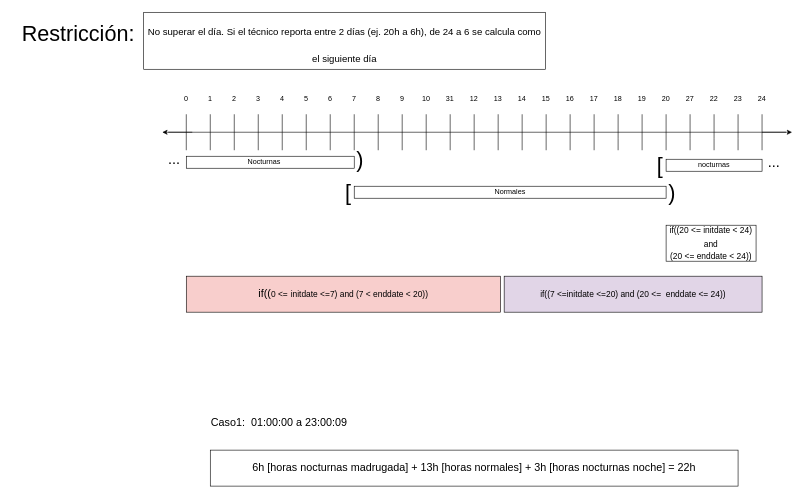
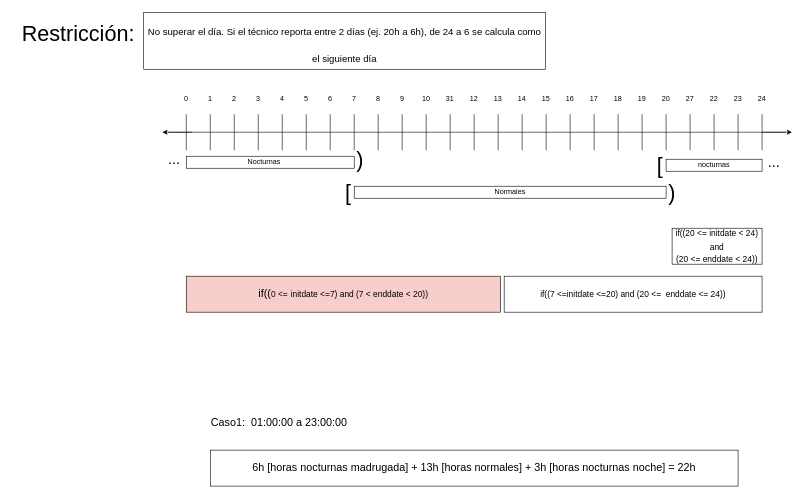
  <mxCell id="0" />
  <mxCell id="1" parent="0" />
  <mxCell id="2" value="" style="endArrow=none;html=1;rounded=0;" parent="1" edge="1"><mxGeometry width="50" height="50" relative="1" as="geometry"><mxPoint x="280" y="220" as="sourcePoint" /><mxPoint x="1310" y="220" as="targetPoint" /></mxGeometry></mxCell>
  <mxCell id="3" value="" style="endArrow=none;html=1;rounded=0;" parent="1" edge="1"><mxGeometry width="50" height="50" relative="1" as="geometry"><mxPoint x="310" y="250" as="sourcePoint" /><mxPoint x="310" y="190" as="targetPoint" /></mxGeometry></mxCell>
  <mxCell id="4" value="" style="endArrow=none;html=1;rounded=0;" parent="1" edge="1"><mxGeometry width="50" height="50" relative="1" as="geometry"><mxPoint x="350" y="250" as="sourcePoint" /><mxPoint x="350" y="190" as="targetPoint" /></mxGeometry></mxCell>
  <mxCell id="5" value="" style="endArrow=none;html=1;rounded=0;" parent="1" edge="1"><mxGeometry width="50" height="50" relative="1" as="geometry"><mxPoint x="390" y="250" as="sourcePoint" /><mxPoint x="390" y="190" as="targetPoint" /></mxGeometry></mxCell>
  <mxCell id="6" value="" style="endArrow=none;html=1;rounded=0;" parent="1" edge="1"><mxGeometry width="50" height="50" relative="1" as="geometry"><mxPoint x="430" y="250" as="sourcePoint" /><mxPoint x="430" y="190" as="targetPoint" /></mxGeometry></mxCell>
  <mxCell id="7" value="" style="endArrow=none;html=1;rounded=0;" parent="1" edge="1"><mxGeometry width="50" height="50" relative="1" as="geometry"><mxPoint x="470" y="250" as="sourcePoint" /><mxPoint x="470" y="190" as="targetPoint" /><Array as="points"><mxPoint x="470" y="220" /></Array></mxGeometry></mxCell>
  <mxCell id="8" value="" style="endArrow=none;html=1;rounded=0;" parent="1" edge="1"><mxGeometry width="50" height="50" relative="1" as="geometry"><mxPoint x="510" y="250" as="sourcePoint" /><mxPoint x="510" y="190" as="targetPoint" /></mxGeometry></mxCell>
  <mxCell id="9" value="" style="endArrow=none;html=1;rounded=0;" parent="1" edge="1"><mxGeometry width="50" height="50" relative="1" as="geometry"><mxPoint x="550" y="250" as="sourcePoint" /><mxPoint x="550" y="190" as="targetPoint" /></mxGeometry></mxCell>
  <mxCell id="10" value="" style="endArrow=none;html=1;rounded=0;" parent="1" edge="1"><mxGeometry width="50" height="50" relative="1" as="geometry"><mxPoint x="590" y="250" as="sourcePoint" /><mxPoint x="590" y="190" as="targetPoint" /></mxGeometry></mxCell>
  <mxCell id="11" value="" style="endArrow=none;html=1;rounded=0;" parent="1" edge="1"><mxGeometry width="50" height="50" relative="1" as="geometry"><mxPoint x="1110" y="250" as="sourcePoint" /><mxPoint x="1110" y="190" as="targetPoint" /></mxGeometry></mxCell>
  <mxCell id="12" value="" style="endArrow=none;html=1;rounded=0;" parent="1" edge="1"><mxGeometry width="50" height="50" relative="1" as="geometry"><mxPoint x="1070" y="250" as="sourcePoint" /><mxPoint x="1070" y="190" as="targetPoint" /></mxGeometry></mxCell>
  <mxCell id="13" value="" style="endArrow=none;html=1;rounded=0;" parent="1" edge="1"><mxGeometry width="50" height="50" relative="1" as="geometry"><mxPoint x="1030" y="250" as="sourcePoint" /><mxPoint x="1030" y="190" as="targetPoint" /><Array as="points"><mxPoint x="1030" y="230" /></Array></mxGeometry></mxCell>
  <mxCell id="14" value="" style="endArrow=none;html=1;rounded=0;" parent="1" edge="1"><mxGeometry width="50" height="50" relative="1" as="geometry"><mxPoint x="990" y="250" as="sourcePoint" /><mxPoint x="990" y="190" as="targetPoint" /></mxGeometry></mxCell>
  <mxCell id="15" value="" style="endArrow=none;html=1;rounded=0;" parent="1" edge="1"><mxGeometry width="50" height="50" relative="1" as="geometry"><mxPoint x="950" y="250" as="sourcePoint" /><mxPoint x="950" y="190" as="targetPoint" /></mxGeometry></mxCell>
  <mxCell id="16" value="" style="endArrow=none;html=1;rounded=0;" parent="1" edge="1"><mxGeometry width="50" height="50" relative="1" as="geometry"><mxPoint x="910" y="250" as="sourcePoint" /><mxPoint x="910" y="190" as="targetPoint" /></mxGeometry></mxCell>
  <mxCell id="17" value="" style="endArrow=none;html=1;rounded=0;" parent="1" edge="1"><mxGeometry width="50" height="50" relative="1" as="geometry"><mxPoint x="870" y="250" as="sourcePoint" /><mxPoint x="870" y="190" as="targetPoint" /></mxGeometry></mxCell>
  <mxCell id="18" value="" style="endArrow=none;html=1;rounded=0;" parent="1" edge="1"><mxGeometry width="50" height="50" relative="1" as="geometry"><mxPoint x="830" y="250" as="sourcePoint" /><mxPoint x="830" y="190" as="targetPoint" /><Array as="points"><mxPoint x="830" y="220" /></Array></mxGeometry></mxCell>
  <mxCell id="19" value="" style="endArrow=none;html=1;rounded=0;" parent="1" edge="1"><mxGeometry width="50" height="50" relative="1" as="geometry"><mxPoint x="790" y="250" as="sourcePoint" /><mxPoint x="790" y="190" as="targetPoint" /></mxGeometry></mxCell>
  <mxCell id="20" value="" style="endArrow=none;html=1;rounded=0;" parent="1" edge="1"><mxGeometry width="50" height="50" relative="1" as="geometry"><mxPoint x="750" y="250" as="sourcePoint" /><mxPoint x="750" y="190" as="targetPoint" /></mxGeometry></mxCell>
  <mxCell id="21" value="" style="endArrow=none;html=1;rounded=0;" parent="1" edge="1"><mxGeometry width="50" height="50" relative="1" as="geometry"><mxPoint x="710" y="250" as="sourcePoint" /><mxPoint x="710" y="190" as="targetPoint" /></mxGeometry></mxCell>
  <mxCell id="22" value="" style="endArrow=none;html=1;rounded=0;" parent="1" edge="1"><mxGeometry width="50" height="50" relative="1" as="geometry"><mxPoint x="670" y="250" as="sourcePoint" /><mxPoint x="670" y="190" as="targetPoint" /></mxGeometry></mxCell>
  <mxCell id="23" value="" style="endArrow=none;html=1;rounded=0;" parent="1" edge="1"><mxGeometry width="50" height="50" relative="1" as="geometry"><mxPoint x="630" y="250" as="sourcePoint" /><mxPoint x="630" y="190" as="targetPoint" /></mxGeometry></mxCell>
  <mxCell id="24" value="0" style="text;html=1;strokeColor=none;fillColor=none;align=center;verticalAlign=middle;whiteSpace=wrap;rounded=0;" parent="1" vertex="1"><mxGeometry x="280" y="150" width="60" height="30" as="geometry" /></mxCell>
  <mxCell id="25" value="1" style="text;html=1;strokeColor=none;fillColor=none;align=center;verticalAlign=middle;whiteSpace=wrap;rounded=0;" parent="1" vertex="1"><mxGeometry x="320" y="150" width="60" height="30" as="geometry" /></mxCell>
  <mxCell id="26" value="2" style="text;html=1;strokeColor=none;fillColor=none;align=center;verticalAlign=middle;whiteSpace=wrap;rounded=0;" parent="1" vertex="1"><mxGeometry x="360" y="150" width="60" height="30" as="geometry" /></mxCell>
  <mxCell id="27" value="3" style="text;html=1;strokeColor=none;fillColor=none;align=center;verticalAlign=middle;whiteSpace=wrap;rounded=0;" parent="1" vertex="1"><mxGeometry x="400" y="150" width="60" height="30" as="geometry" /></mxCell>
  <mxCell id="28" value="4" style="text;html=1;strokeColor=none;fillColor=none;align=center;verticalAlign=middle;whiteSpace=wrap;rounded=0;" parent="1" vertex="1"><mxGeometry x="440" y="150" width="60" height="30" as="geometry" /></mxCell>
  <mxCell id="29" value="5" style="text;html=1;strokeColor=none;fillColor=none;align=center;verticalAlign=middle;whiteSpace=wrap;rounded=0;" parent="1" vertex="1"><mxGeometry x="480" y="150" width="60" height="30" as="geometry" /></mxCell>
  <mxCell id="30" value="6" style="text;html=1;strokeColor=none;fillColor=none;align=center;verticalAlign=middle;whiteSpace=wrap;rounded=0;" parent="1" vertex="1"><mxGeometry x="520" y="150" width="60" height="30" as="geometry" /></mxCell>
  <mxCell id="31" value="7" style="text;html=1;strokeColor=none;fillColor=none;align=center;verticalAlign=middle;whiteSpace=wrap;rounded=0;" parent="1" vertex="1"><mxGeometry x="560" y="150" width="60" height="30" as="geometry" /></mxCell>
  <mxCell id="32" value="8" style="text;html=1;strokeColor=none;fillColor=none;align=center;verticalAlign=middle;whiteSpace=wrap;rounded=0;" parent="1" vertex="1"><mxGeometry x="600" y="150" width="60" height="30" as="geometry" /></mxCell>
  <mxCell id="33" value="9" style="text;html=1;strokeColor=none;fillColor=none;align=center;verticalAlign=middle;whiteSpace=wrap;rounded=0;" parent="1" vertex="1"><mxGeometry x="640" y="150" width="60" height="30" as="geometry" /></mxCell>
  <mxCell id="34" value="10" style="text;html=1;strokeColor=none;fillColor=none;align=center;verticalAlign=middle;whiteSpace=wrap;rounded=0;" parent="1" vertex="1"><mxGeometry x="680" y="150" width="60" height="30" as="geometry" /></mxCell>
  <mxCell id="35" value="31" style="text;html=1;strokeColor=none;fillColor=none;align=center;verticalAlign=middle;whiteSpace=wrap;rounded=0;" parent="1" vertex="1"><mxGeometry x="720" y="150" width="60" height="30" as="geometry" /></mxCell>
  <mxCell id="36" value="12" style="text;html=1;strokeColor=none;fillColor=none;align=center;verticalAlign=middle;whiteSpace=wrap;rounded=0;" parent="1" vertex="1"><mxGeometry x="760" y="150" width="60" height="30" as="geometry" /></mxCell>
  <mxCell id="37" value="13" style="text;html=1;strokeColor=none;fillColor=none;align=center;verticalAlign=middle;whiteSpace=wrap;rounded=0;" parent="1" vertex="1"><mxGeometry x="800" y="150" width="60" height="30" as="geometry" /></mxCell>
  <mxCell id="38" value="14" style="text;html=1;strokeColor=none;fillColor=none;align=center;verticalAlign=middle;whiteSpace=wrap;rounded=0;" parent="1" vertex="1"><mxGeometry x="840" y="150" width="60" height="30" as="geometry" /></mxCell>
  <mxCell id="39" value="15" style="text;html=1;strokeColor=none;fillColor=none;align=center;verticalAlign=middle;whiteSpace=wrap;rounded=0;" parent="1" vertex="1"><mxGeometry x="880" y="150" width="60" height="30" as="geometry" /></mxCell>
  <mxCell id="40" value="16" style="text;html=1;strokeColor=none;fillColor=none;align=center;verticalAlign=middle;whiteSpace=wrap;rounded=0;" parent="1" vertex="1"><mxGeometry x="920" y="150" width="60" height="30" as="geometry" /></mxCell>
  <mxCell id="41" value="17" style="text;html=1;strokeColor=none;fillColor=none;align=center;verticalAlign=middle;whiteSpace=wrap;rounded=0;" parent="1" vertex="1"><mxGeometry x="960" y="150" width="60" height="30" as="geometry" /></mxCell>
  <mxCell id="42" value="19" style="text;html=1;strokeColor=none;fillColor=none;align=center;verticalAlign=middle;whiteSpace=wrap;rounded=0;" parent="1" vertex="1"><mxGeometry x="1040" y="150" width="60" height="30" as="geometry" /></mxCell>
  <mxCell id="43" value="18" style="text;html=1;strokeColor=none;fillColor=none;align=center;verticalAlign=middle;whiteSpace=wrap;rounded=0;" parent="1" vertex="1"><mxGeometry x="1000" y="150" width="60" height="30" as="geometry" /></mxCell>
  <mxCell id="44" value="20" style="text;html=1;strokeColor=none;fillColor=none;align=center;verticalAlign=middle;whiteSpace=wrap;rounded=0;" parent="1" vertex="1"><mxGeometry x="1080" y="150" width="60" height="30" as="geometry" /></mxCell>
  <mxCell id="45" value="" style="endArrow=none;html=1;rounded=0;" parent="1" edge="1"><mxGeometry width="50" height="50" relative="1" as="geometry"><mxPoint x="1150" y="250" as="sourcePoint" /><mxPoint x="1150" y="190" as="targetPoint" /><Array as="points"><mxPoint x="1150" y="230" /></Array></mxGeometry></mxCell>
  <mxCell id="46" value="" style="endArrow=none;html=1;rounded=0;" parent="1" edge="1"><mxGeometry width="50" height="50" relative="1" as="geometry"><mxPoint x="1270" y="250" as="sourcePoint" /><mxPoint x="1270" y="190" as="targetPoint" /><Array as="points"><mxPoint x="1270" y="230" /></Array></mxGeometry></mxCell>
  <mxCell id="47" value="" style="endArrow=none;html=1;rounded=0;" parent="1" edge="1"><mxGeometry width="50" height="50" relative="1" as="geometry"><mxPoint x="1190" y="250" as="sourcePoint" /><mxPoint x="1190" y="190" as="targetPoint" /><Array as="points"><mxPoint x="1190" y="230" /></Array></mxGeometry></mxCell>
  <mxCell id="48" value="" style="endArrow=none;html=1;rounded=0;" parent="1" edge="1"><mxGeometry width="50" height="50" relative="1" as="geometry"><mxPoint x="1230" y="250" as="sourcePoint" /><mxPoint x="1230" y="190" as="targetPoint" /><Array as="points"><mxPoint x="1230" y="230" /></Array></mxGeometry></mxCell>
  <mxCell id="49" value="27" style="text;html=1;strokeColor=none;fillColor=none;align=center;verticalAlign=middle;whiteSpace=wrap;rounded=0;" parent="1" vertex="1"><mxGeometry x="1120" y="150" width="60" height="30" as="geometry" /></mxCell>
  <mxCell id="50" value="22" style="text;html=1;strokeColor=none;fillColor=none;align=center;verticalAlign=middle;whiteSpace=wrap;rounded=0;" parent="1" vertex="1"><mxGeometry x="1160" y="150" width="60" height="30" as="geometry" /></mxCell>
  <mxCell id="51" value="23" style="text;html=1;strokeColor=none;fillColor=none;align=center;verticalAlign=middle;whiteSpace=wrap;rounded=0;" parent="1" vertex="1"><mxGeometry x="1200" y="150" width="60" height="30" as="geometry" /></mxCell>
  <mxCell id="52" value="24" style="text;html=1;strokeColor=none;fillColor=none;align=center;verticalAlign=middle;whiteSpace=wrap;rounded=0;" parent="1" vertex="1"><mxGeometry x="1240" y="150" width="60" height="30" as="geometry" /></mxCell>
  <mxCell id="53" value="" style="endArrow=classic;html=1;rounded=0;" parent="1" edge="1"><mxGeometry width="50" height="50" relative="1" as="geometry"><mxPoint x="1270" y="220" as="sourcePoint" /><mxPoint x="1320" y="220" as="targetPoint" /><Array as="points" /></mxGeometry></mxCell>
  <mxCell id="54" value="" style="endArrow=classic;html=1;rounded=0;" parent="1" edge="1"><mxGeometry width="50" height="50" relative="1" as="geometry"><mxPoint x="320" y="220" as="sourcePoint" /><mxPoint y="220" as="targetPoint" x="270" /></mxGeometry></mxCell>
  <mxCell id="55" value="" style="rounded=0;whiteSpace=wrap;html=1;" parent="1" vertex="1"><mxGeometry x="310" y="260" width="280" height="20" as="geometry" /></mxCell>
  <mxCell id="56" value="Nocturnas" style="text;html=1;strokeColor=none;fillColor=none;align=center;verticalAlign=middle;whiteSpace=wrap;rounded=0;" parent="1" vertex="1"><mxGeometry x="410" y="255" width="60" height="30" as="geometry" /></mxCell>
  <mxCell id="57" value="&lt;font style=&quot;font-size: 36px&quot;&gt;)&lt;/font&gt;" style="text;html=1;strokeColor=none;fillColor=none;align=center;verticalAlign=middle;whiteSpace=wrap;rounded=0;" parent="1" vertex="1"><mxGeometry x="570" y="240" width="60" height="50" as="geometry" /></mxCell>
  <mxCell id="58" value="..." style="text;html=1;strokeColor=none;fillColor=none;align=center;verticalAlign=middle;whiteSpace=wrap;rounded=0;fontSize=24;" parent="1" vertex="1"><mxGeometry x="260" y="250" width="60" height="30" as="geometry" /></mxCell>
  <mxCell id="59" value="&lt;font style=&quot;font-size: 36px&quot;&gt;[&lt;/font&gt;" style="text;html=1;strokeColor=none;fillColor=none;align=center;verticalAlign=middle;whiteSpace=wrap;rounded=0;" parent="1" vertex="1"><mxGeometry x="550" y="295" width="60" height="50" as="geometry" /></mxCell>
  <mxCell id="60" value="Normales" style="rounded=0;whiteSpace=wrap;html=1;" parent="1" vertex="1"><mxGeometry x="590" y="310" width="520" height="20" as="geometry" /></mxCell>
  <mxCell id="61" value="&lt;font style=&quot;font-size: 36px&quot;&gt;)&lt;/font&gt;" style="text;html=1;strokeColor=none;fillColor=none;align=center;verticalAlign=middle;whiteSpace=wrap;rounded=0;" parent="1" vertex="1"><mxGeometry x="1090" y="295" width="60" height="50" as="geometry" /></mxCell>
  <mxCell id="62" value="nocturnas" style="rounded=0;whiteSpace=wrap;html=1;" parent="1" vertex="1"><mxGeometry x="1110" y="265" width="160" height="20" as="geometry" /></mxCell>
  <mxCell id="63" value="&lt;font style=&quot;font-size: 36px&quot;&gt;[&lt;/font&gt;" style="text;html=1;strokeColor=none;fillColor=none;align=center;verticalAlign=middle;whiteSpace=wrap;rounded=0;" parent="1" vertex="1"><mxGeometry x="1070" y="250" width="60" height="50" as="geometry" /></mxCell>
  <mxCell id="64" value="..." style="text;html=1;strokeColor=none;fillColor=none;align=center;verticalAlign=middle;whiteSpace=wrap;rounded=0;fontSize=24;" parent="1" vertex="1"><mxGeometry x="1260" y="255" width="60" height="30" as="geometry" /></mxCell>
  <mxCell id="65" value="Restricción:" style="text;html=1;strokeColor=none;fillColor=none;align=center;verticalAlign=middle;whiteSpace=wrap;rounded=0;fontSize=36;" parent="1" vertex="1"><mxGeometry x="20" y="40" width="220" height="30" as="geometry" /></mxCell>
  <mxCell id="66" value="&lt;font size=&quot;3&quot;&gt;No superar el día. Si el técnico reporta entre 2 días (ej. 20h a 6h), de 24 a 6 se calcula como el siguiente día&lt;/font&gt;" style="rounded=0;whiteSpace=wrap;html=1;fontSize=36;" parent="1" vertex="1"><mxGeometry x="239" y="20" width="670" height="95" as="geometry" /></mxCell>
- <mxCell id="67" value="&lt;font style=&quot;font-size: 14px&quot;&gt;if((20 &amp;lt;= initdate &amp;lt; 24)&lt;br&gt;and&lt;br&gt;(20 &amp;lt;= enddate &amp;lt; 24))&lt;br&gt;&lt;/font&gt;" style="rounded=0;whiteSpace=wrap;html=1;fontSize=18;" parent="1" vertex="1"><mxGeometry x="1110" y="375" width="150" height="60" as="geometry" /></mxCell>
+ <mxCell id="67" value="&lt;font style=&quot;font-size: 14px&quot;&gt;if((20 &amp;lt;= initdate &amp;lt; 24)&lt;br&gt;and&lt;br&gt;(20 &amp;lt;= enddate &amp;lt; 24))&lt;br&gt;&lt;/font&gt;" style="rounded=0;whiteSpace=wrap;html=1;fontSize=18;" parent="1" vertex="1"><mxGeometry x="1120" y="380" width="150" height="60" as="geometry" /></mxCell>
  <mxCell id="68" value="if((&lt;font style=&quot;font-size: 14px&quot;&gt;0 &amp;lt;=&lt;/font&gt;&amp;nbsp;&lt;font style=&quot;font-size: 14px&quot;&gt;initdate&lt;/font&gt;&lt;span style=&quot;font-size: 14px&quot;&gt;&amp;nbsp;&amp;lt;=7) and (7 &amp;lt; enddate &amp;lt; 20))&lt;/span&gt;" style="rounded=0;whiteSpace=wrap;html=1;fontSize=18;fillColor=#f8cecc;" parent="1" vertex="1"><mxGeometry x="310" y="460" width="524" height="60" as="geometry" /></mxCell>
- <mxCell id="69" value="&lt;font style=&quot;font-size: 14px&quot;&gt;if((7 &amp;lt;=initdate &amp;lt;=20) and (20 &amp;lt;=&amp;nbsp; enddate &amp;lt;= 24))&lt;/font&gt;" style="rounded=0;whiteSpace=wrap;html=1;fontSize=18;fillColor=#e1d5e7;" parent="1" vertex="1"><mxGeometry x="840" y="460" width="430" height="60" as="geometry" /></mxCell>
- <mxCell id="70" value="&lt;font style=&quot;font-size: 18px&quot;&gt;Caso1:&amp;nbsp; 01:00:00 a 23:00:09&lt;/font&gt;" style="text;html=1;strokeColor=none;fillColor=none;align=center;verticalAlign=middle;whiteSpace=wrap;rounded=0;" parent="1" vertex="1"><mxGeometry x="350" y="670" width="230" height="70" as="geometry" /></mxCell>
+ <mxCell id="69" value="&lt;font style=&quot;font-size: 14px&quot;&gt;if((7 &amp;lt;=initdate &amp;lt;=20) and (20 &amp;lt;=&amp;nbsp; enddate &amp;lt;= 24))&lt;/font&gt;" style="rounded=0;whiteSpace=wrap;html=1;fontSize=18;" parent="1" vertex="1"><mxGeometry x="840" y="460" width="430" height="60" as="geometry" /></mxCell>
+ <mxCell id="70" value="&lt;font style=&quot;font-size: 18px&quot;&gt;Caso1:&amp;nbsp; 01:00:00 a 23:00:00&lt;/font&gt;" style="text;html=1;strokeColor=none;fillColor=none;align=center;verticalAlign=middle;whiteSpace=wrap;rounded=0;" parent="1" vertex="1"><mxGeometry x="350" y="670" width="230" height="70" as="geometry" /></mxCell>
  <mxCell id="71" value="6h [horas nocturnas madrugada] + 13h [horas normales] + 3h [horas nocturnas noche] = 22h" style="rounded=0;whiteSpace=wrap;html=1;fontSize=18;" parent="1" vertex="1"><mxGeometry x="350" y="750" width="880" height="60" as="geometry" /></mxCell>
